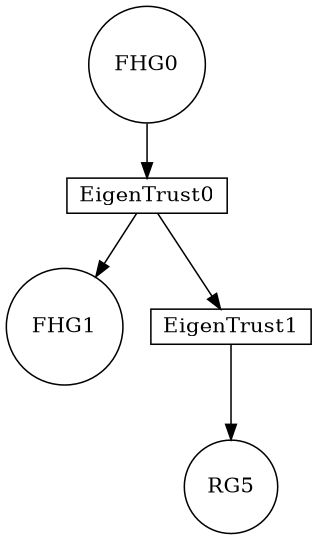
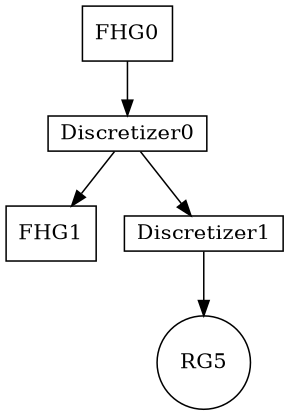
  digraph {
    node [shape=circle]
-   n1 [label=FHG0]
-   n2 [height=0.01 label=EigenTrust0 shape=box width=1]
-   n3 [label=FHG1]
-   n4 [height=0.01 label=EigenTrust1 shape=box width=1]
+   n1 [label=FHG0 shape=box]
+   n2 [height=0.01 label=Discretizer0 shape=box width=1]
+   n3 [label=FHG1 shape=box]
+   n4 [height=0.01 label=Discretizer1 shape=box width=1]
    n5 [label=RG5]
    n1 -> n2
    n2 -> n3
    n2 -> n4
    n4 -> n5
  }
